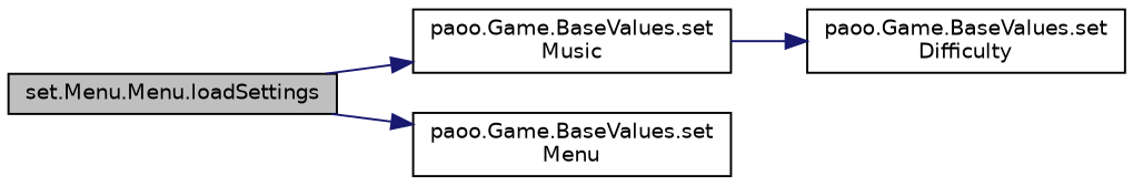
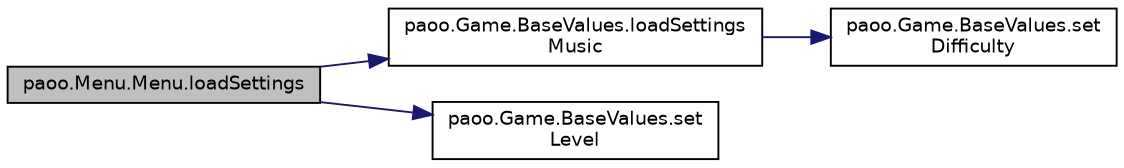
  digraph {
    rankdir=LR
    node [color=black fillcolor=white fontname=Helvetica fontsize=10 shape=record style=filled]
    edge [color=midnightblue fontname=Helvetica fontsize=10 labelfontname=Helvetica labelfontsize=10 style=solid]
-   n1 [fillcolor=grey75 fontcolor=black height=0.2 label="set.Menu.Menu.loadSettings" width=0.4]
-   n2 [height=0.2 label="paoo.Game.BaseValues.set\lMusic" width=0.4]
-   n3 [height=0.2 label="paoo.Game.BaseValues.set\lMenu" width=0.4]
+   n1 [fillcolor=grey75 fontcolor=black height=0.2 label="paoo.Menu.Menu.loadSettings" width=0.4]
+   n2 [height=0.2 label="paoo.Game.BaseValues.loadSettings\lMusic" width=0.4]
+   n3 [height=0.2 label="paoo.Game.BaseValues.set\lLevel" width=0.4]
    n4 [height=0.2 label="paoo.Game.BaseValues.set\lDifficulty" width=0.4]
    n1 -> n2
    n1 -> n3
    n2 -> n4
  }
